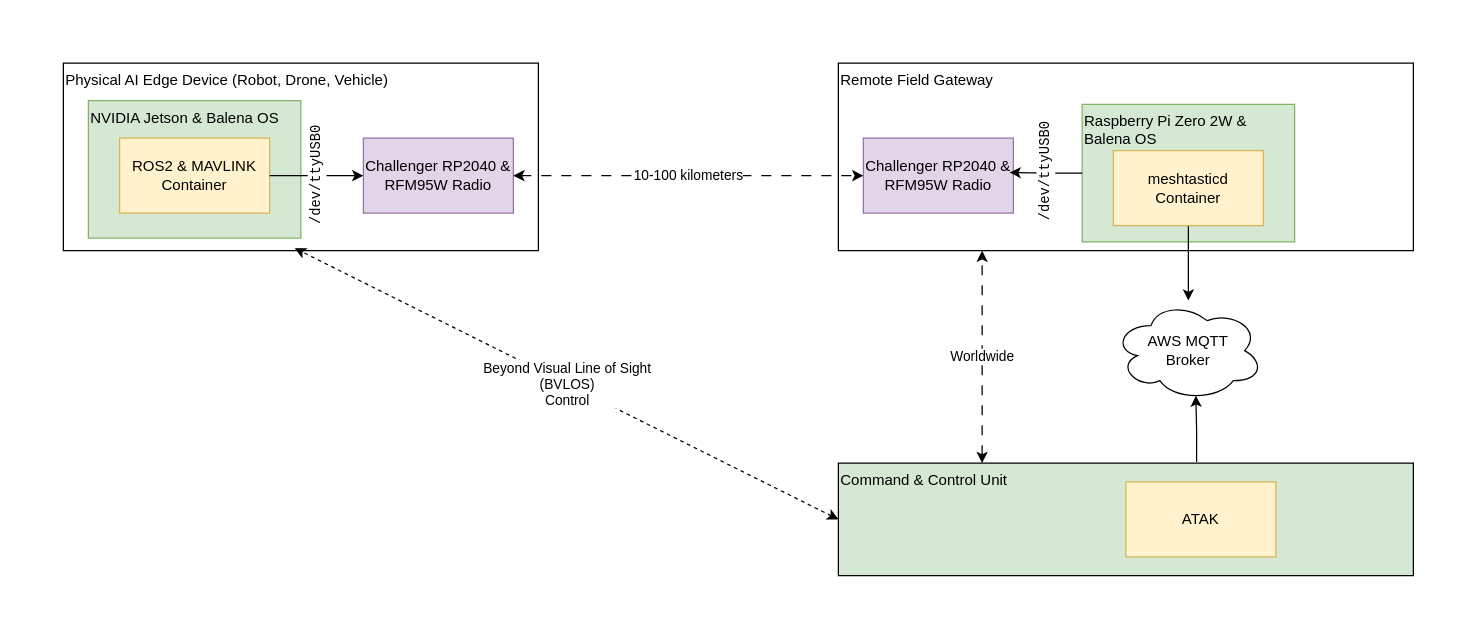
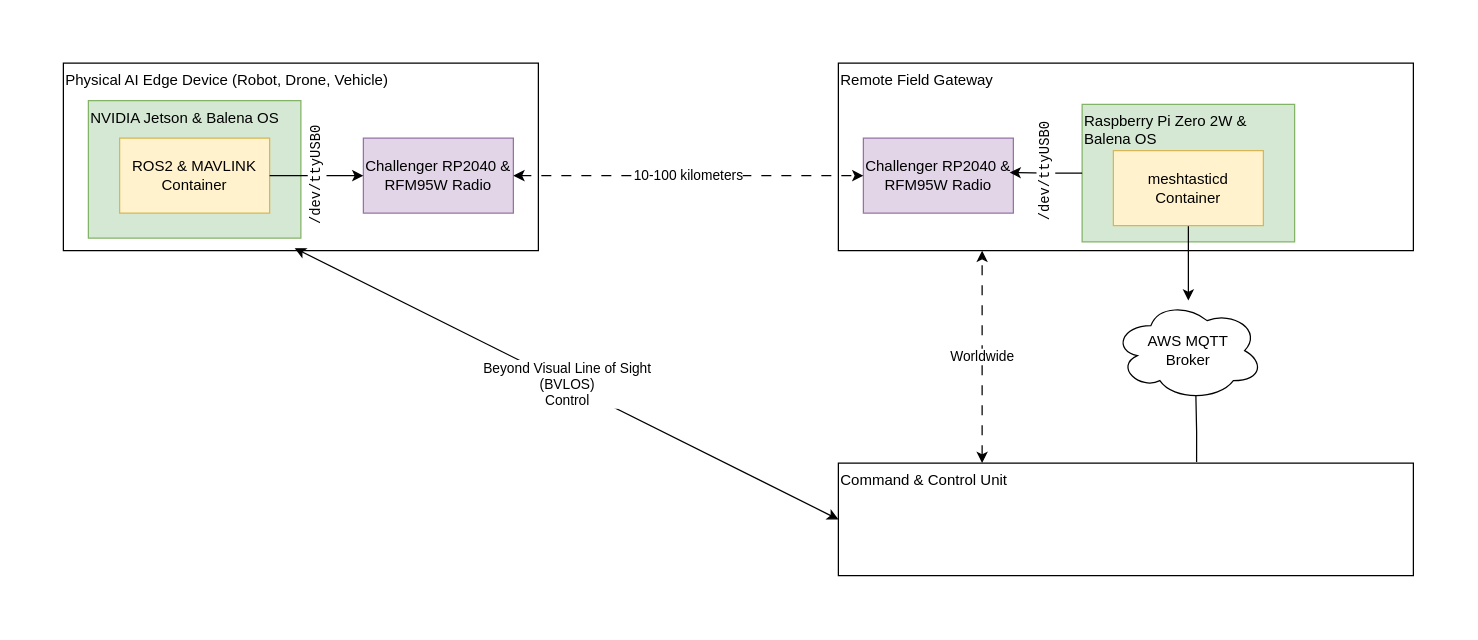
  <mxCell id="0" />
  <mxCell id="1" parent="0" />
  <mxCell id="2" value="" style="rounded=0;whiteSpace=wrap;html=1;strokeColor=none;" vertex="1" parent="1"><mxGeometry x="20" y="20" width="1140" height="470" as="geometry" /></mxCell>
  <mxCell id="3" value="Physical AI Edge Device (Robot, Drone, Vehicle)" style="rounded=0;whiteSpace=wrap;html=1;verticalAlign=top;align=left;" vertex="1" parent="1"><mxGeometry x="50" y="50" width="380" height="150" as="geometry" /></mxCell>
- <mxCell id="4" value="Command &amp;amp; Control Unit" style="rounded=0;whiteSpace=wrap;html=1;verticalAlign=top;align=left;fillColor=#d5e8d4;" vertex="1" parent="1"><mxGeometry x="670" y="370" width="460" height="90" as="geometry" /></mxCell>
+ <mxCell id="4" value="Command &amp;amp; Control Unit" style="rounded=0;whiteSpace=wrap;html=1;verticalAlign=top;align=left;" vertex="1" parent="1"><mxGeometry x="670" y="370" width="460" height="90" as="geometry" /></mxCell>
  <mxCell id="5" value="NVIDIA Jetson &amp;amp; Balena OS" style="rounded=0;whiteSpace=wrap;html=1;align=left;verticalAlign=top;fillColor=#d5e8d4;strokeColor=#82b366;" vertex="1" parent="1"><mxGeometry x="70" y="80" width="170" height="110" as="geometry" /></mxCell>
  <mxCell id="6" value="ROS2 &amp;amp; MAVLINK&lt;br&gt;Container" style="rounded=0;whiteSpace=wrap;html=1;fillColor=#fff2cc;strokeColor=#d6b656;" vertex="1" parent="1"><mxGeometry x="95" y="110" width="120" height="60" as="geometry" /></mxCell>
  <mxCell id="7" value="Challenger RP2040 &amp;amp; RFM95W Radio" style="rounded=0;whiteSpace=wrap;html=1;fillColor=#e1d5e7;strokeColor=#9673a6;" vertex="1" parent="1"><mxGeometry x="290" y="110" width="120" height="60" as="geometry" /></mxCell>
  <mxCell id="8" value="&lt;font face=&quot;Courier New&quot;&gt;/dev/ttyUSB0&lt;/font&gt;" style="edgeStyle=orthogonalEdgeStyle;rounded=0;orthogonalLoop=1;jettySize=auto;html=1;entryX=0;entryY=0.5;entryDx=0;entryDy=0;exitX=1;exitY=0.5;exitDx=0;exitDy=0;verticalAlign=middle;horizontal=0;" edge="1" parent="1" source="6" target="7"><mxGeometry relative="1" as="geometry"><mxPoint as="offset" /></mxGeometry></mxCell>
  <mxCell id="9" value="Remote Field Gateway" style="rounded=0;whiteSpace=wrap;html=1;verticalAlign=top;align=left;" vertex="1" parent="1"><mxGeometry x="670" y="50" width="460" height="150" as="geometry" /></mxCell>
  <mxCell id="10" value="Raspberry Pi Zero 2W &amp;amp; Balena OS" style="rounded=0;whiteSpace=wrap;html=1;align=left;verticalAlign=top;fillColor=#d5e8d4;strokeColor=#82b366;" vertex="1" parent="1"><mxGeometry x="865" y="83" width="170" height="110" as="geometry" /></mxCell>
  <mxCell id="11" style="edgeStyle=orthogonalEdgeStyle;rounded=0;orthogonalLoop=1;jettySize=auto;html=1;" edge="1" parent="1" source="12" target="16"><mxGeometry relative="1" as="geometry" /></mxCell>
  <mxCell id="12" value="meshtasticd&lt;br&gt;Container" style="rounded=0;whiteSpace=wrap;html=1;fillColor=#fff2cc;strokeColor=#d6b656;" vertex="1" parent="1"><mxGeometry x="890" y="120" width="120" height="60" as="geometry" /></mxCell>
  <mxCell id="13" value="Challenger RP2040 &amp;amp; RFM95W Radio" style="rounded=0;whiteSpace=wrap;html=1;fillColor=#e1d5e7;strokeColor=#9673a6;" vertex="1" parent="1"><mxGeometry x="690" y="110" width="120" height="60" as="geometry" /></mxCell>
  <mxCell id="14" value="10-100 kilometers" style="endArrow=classic;startArrow=classic;html=1;rounded=0;entryX=0;entryY=0.5;entryDx=0;entryDy=0;dashed=1;dashPattern=8 8;" edge="1" parent="1" source="7" target="13"><mxGeometry width="50" height="50" relative="1" as="geometry"><mxPoint x="520" y="280" as="sourcePoint" /><mxPoint x="570" y="230" as="targetPoint" /></mxGeometry></mxCell>
  <mxCell id="15" value="&lt;meta charset=&quot;utf-8&quot;&gt;&lt;span style=&quot;color: rgb(0, 0, 0); font-family: &amp;quot;Courier New&amp;quot;; font-size: 11px; font-style: normal; font-variant-ligatures: normal; font-variant-caps: normal; font-weight: 400; letter-spacing: normal; orphans: 2; text-align: center; text-indent: 0px; text-transform: none; widows: 2; word-spacing: 0px; -webkit-text-stroke-width: 0px; white-space: nowrap; background-color: rgb(255, 255, 255); text-decoration-thickness: initial; text-decoration-style: initial; text-decoration-color: initial; display: inline !important; float: none;&quot;&gt;/dev/ttyUSB0&lt;/span&gt;" style="edgeStyle=orthogonalEdgeStyle;rounded=0;orthogonalLoop=1;jettySize=auto;html=1;exitX=0;exitY=0.5;exitDx=0;exitDy=0;entryX=0.975;entryY=0.458;entryDx=0;entryDy=0;entryPerimeter=0;verticalAlign=middle;horizontal=0;" edge="1" parent="1" source="10" target="13"><mxGeometry relative="1" as="geometry" /></mxCell>
  <mxCell id="16" value="AWS MQTT&lt;br&gt;Broker" style="ellipse;shape=cloud;whiteSpace=wrap;html=1;" vertex="1" parent="1"><mxGeometry x="890" y="240" width="120" height="80" as="geometry" /></mxCell>
- <mxCell id="17" style="edgeStyle=orthogonalEdgeStyle;rounded=0;orthogonalLoop=1;jettySize=auto;html=1;entryX=0.55;entryY=0.95;entryDx=0;entryDy=0;entryPerimeter=0;exitX=0.623;exitY=-0.009;exitDx=0;exitDy=0;exitPerimeter=0;" edge="1" parent="1" source="4" target="16"><mxGeometry relative="1" as="geometry" /></mxCell>
- <mxCell id="18" value="ATAK" style="rounded=0;whiteSpace=wrap;html=1;fillColor=#fff2cc;strokeColor=#d6b656;" vertex="1" parent="1"><mxGeometry x="900" y="385" width="120" height="60" as="geometry" /></mxCell>
+ <mxCell id="17" style="edgeStyle=orthogonalEdgeStyle;rounded=0;orthogonalLoop=1;jettySize=auto;html=1;entryX=0.55;entryY=0.95;entryDx=0;entryDy=0;entryPerimeter=0;exitX=0.623;exitY=-0.009;exitDx=0;exitDy=0;exitPerimeter=0;endArrow=none;" edge="1" parent="1" source="4" target="16"><mxGeometry relative="1" as="geometry" /></mxCell>
  <mxCell id="19" value="Worldwide" style="endArrow=classic;startArrow=classic;html=1;rounded=0;entryX=0.25;entryY=1;entryDx=0;entryDy=0;exitX=0.25;exitY=0;exitDx=0;exitDy=0;dashed=1;dashPattern=8 8;" edge="1" parent="1" source="4" target="9"><mxGeometry width="50" height="50" relative="1" as="geometry"><mxPoint x="760" y="310" as="sourcePoint" /><mxPoint x="810" y="260" as="targetPoint" /></mxGeometry></mxCell>
- <mxCell id="20" value="Beyond Visual Line of Sight&lt;br&gt;(BVLOS)&lt;br&gt;Control" style="endArrow=classic;startArrow=classic;html=1;rounded=0;entryX=0.487;entryY=0.987;entryDx=0;entryDy=0;entryPerimeter=0;exitX=0;exitY=0.5;exitDx=0;exitDy=0;dashed=1;" edge="1" parent="1" source="4" target="3"><mxGeometry width="50" height="50" relative="1" as="geometry"><mxPoint x="430" y="280" as="sourcePoint" /><mxPoint x="480" y="230" as="targetPoint" /></mxGeometry></mxCell>
+ <mxCell id="20" value="Beyond Visual Line of Sight&lt;br&gt;(BVLOS)&lt;br&gt;Control" style="endArrow=classic;startArrow=classic;html=1;rounded=0;entryX=0.487;entryY=0.987;entryDx=0;entryDy=0;entryPerimeter=0;exitX=0;exitY=0.5;exitDx=0;exitDy=0;dashed=0;" edge="1" parent="1" source="4" target="3"><mxGeometry width="50" height="50" relative="1" as="geometry"><mxPoint x="430" y="280" as="sourcePoint" /><mxPoint x="480" y="230" as="targetPoint" /></mxGeometry></mxCell>
